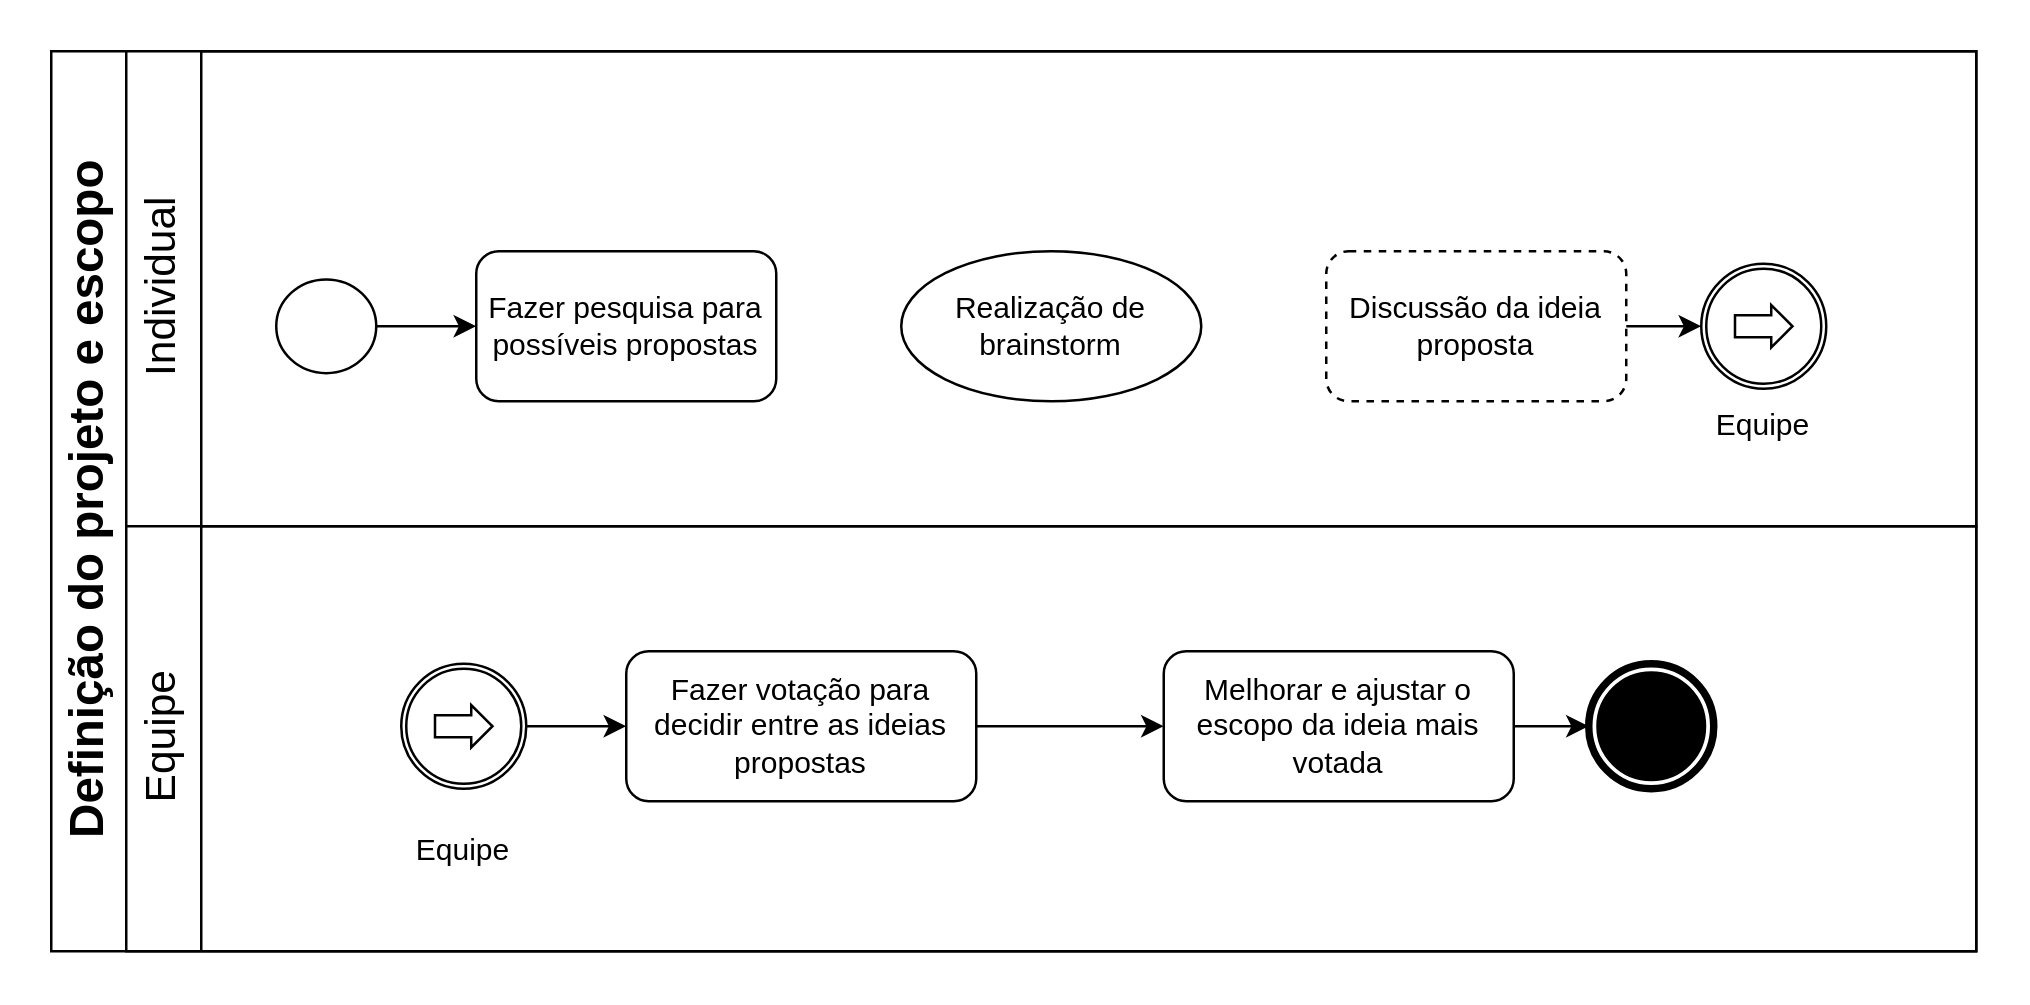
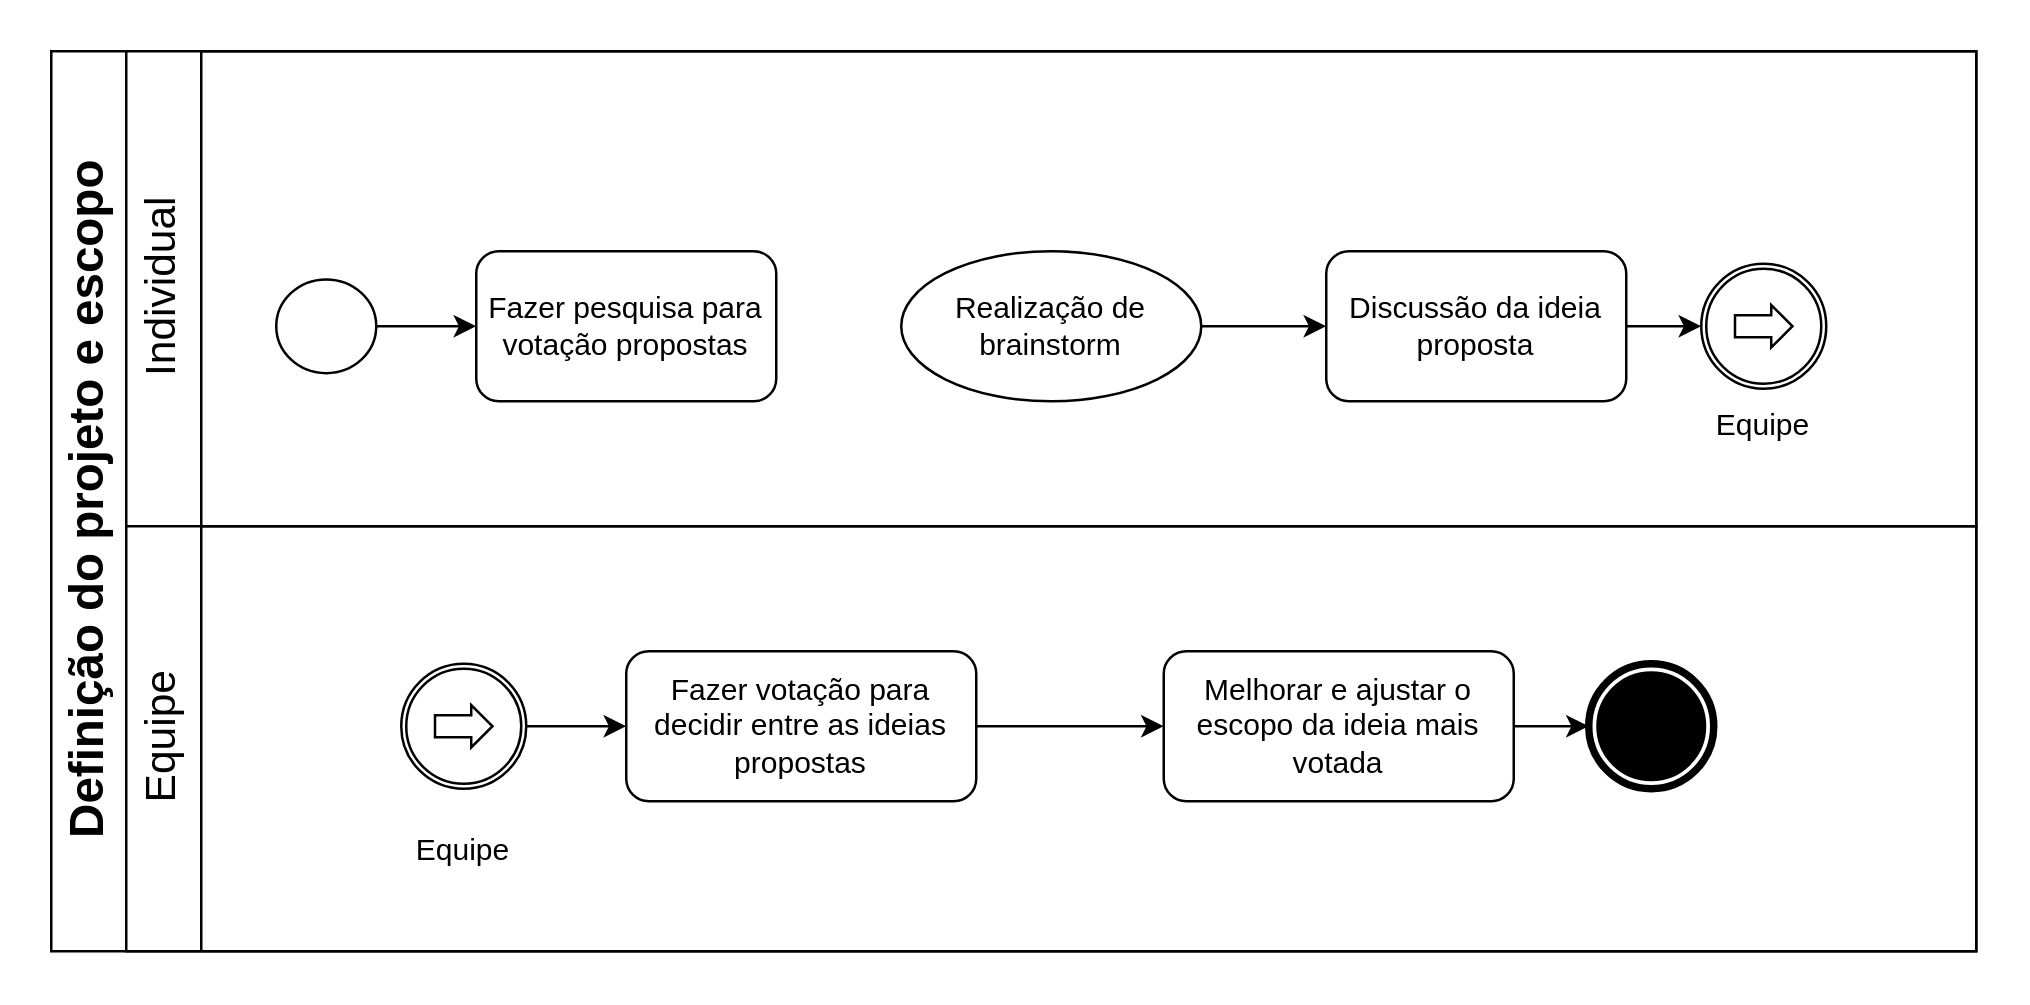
  <mxCell id="0" />
  <mxCell id="1" parent="0" />
  <mxCell id="2" value="&lt;font style=&quot;font-size: 19px&quot;&gt;&lt;font style=&quot;font-size: 19px&quot;&gt;Definição do projeto e escopo&lt;/font&gt;&lt;br&gt;&lt;/font&gt;" style="swimlane;html=1;childLayout=stackLayout;resizeParent=1;resizeParentMax=0;horizontal=0;startSize=30;horizontalStack=0;" vertex="1" parent="1"><mxGeometry x="20" y="20" width="770" height="360" as="geometry" /></mxCell>
  <mxCell id="3" value="&lt;font style=&quot;font-size: 17px&quot;&gt;&lt;span style=&quot;font-weight: normal&quot;&gt;Individual&lt;/span&gt;&lt;/font&gt;" style="swimlane;html=1;startSize=30;horizontal=0;" vertex="1" parent="2"><mxGeometry x="30" width="740" height="190" as="geometry" /></mxCell>
  <mxCell id="4" value="" style="shape=mxgraph.bpmn.shape;html=1;verticalLabelPosition=bottom;labelBackgroundColor=#ffffff;verticalAlign=top;align=center;perimeter=ellipsePerimeter;outlineConnect=0;outline=standard;symbol=general;" vertex="1" parent="3"><mxGeometry x="60" y="91.25" width="40" height="37.5" as="geometry" /></mxCell>
- <mxCell id="5" value="Discussão da ideia proposta" style="rounded=1;whiteSpace=wrap;html=1;dashed=1;" vertex="1" parent="3"><mxGeometry x="480" y="80" width="120" height="60" as="geometry" /></mxCell>
- <mxCell id="6" value="Fazer pesquisa para possíveis propostas" style="rounded=1;whiteSpace=wrap;html=1;" vertex="1" parent="3"><mxGeometry x="140" y="80" width="120" height="60" as="geometry" /></mxCell>
+ <mxCell id="5" value="Discussão da ideia proposta" style="rounded=1;whiteSpace=wrap;html=1;" vertex="1" parent="3"><mxGeometry x="480" y="80" width="120" height="60" as="geometry" /></mxCell>
+ <mxCell id="6" value="Fazer pesquisa para votação propostas" style="rounded=1;whiteSpace=wrap;html=1;" vertex="1" parent="3"><mxGeometry x="140" y="80" width="120" height="60" as="geometry" /></mxCell>
  <mxCell id="7" value="" style="endArrow=classic;html=1;exitX=1;exitY=0.5;exitDx=0;exitDy=0;entryX=0;entryY=0.5;entryDx=0;entryDy=0;" edge="1" parent="3" source="4" target="6"><mxGeometry width="50" height="50" relative="1" as="geometry"><mxPoint x="6" y="140" as="sourcePoint" /><mxPoint x="56" y="90" as="targetPoint" /></mxGeometry></mxCell>
+ <mxCell id="8" value="" style="endArrow=classic;html=1;exitX=1;exitY=0.5;exitDx=0;exitDy=0;entryX=0;entryY=0.5;entryDx=0;entryDy=0;" edge="1" parent="3" source="12" target="5"><mxGeometry width="50" height="50" relative="1" as="geometry"><mxPoint x="403" y="78.755" as="sourcePoint" /><mxPoint x="296" y="30" as="targetPoint" /></mxGeometry></mxCell>
  <mxCell id="9" value="" style="shape=mxgraph.bpmn.shape;html=1;verticalLabelPosition=bottom;labelBackgroundColor=#ffffff;verticalAlign=top;align=center;perimeter=ellipsePerimeter;outlineConnect=0;outline=catching;symbol=link;" vertex="1" parent="3"><mxGeometry x="630" y="85" width="50" height="50" as="geometry" /></mxCell>
  <mxCell id="10" value="" style="endArrow=classic;html=1;exitX=1;exitY=0.5;exitDx=0;exitDy=0;entryX=0;entryY=0.5;entryDx=0;entryDy=0;" edge="1" parent="3" source="5" target="9"><mxGeometry width="50" height="50" relative="1" as="geometry"><mxPoint x="674" y="199.995" as="sourcePoint" /><mxPoint x="640" y="80" as="targetPoint" /></mxGeometry></mxCell>
  <mxCell id="11" value="Equipe" style="text;html=1;strokeColor=none;fillColor=none;align=center;verticalAlign=middle;whiteSpace=wrap;rounded=0;" vertex="1" parent="3"><mxGeometry x="635" y="140" width="40" height="20" as="geometry" /></mxCell>
  <mxCell id="12" value="Realização de brainstorm " style="ellipse;whiteSpace=wrap;html=1;" vertex="1" parent="3"><mxGeometry x="310" y="80" width="120" height="60" as="geometry" /></mxCell>
  <mxCell id="13" value="&lt;font style=&quot;font-size: 17px&quot;&gt;&lt;span style=&quot;font-weight: normal&quot;&gt;Equipe&lt;br&gt;&lt;/span&gt;&lt;/font&gt;" style="swimlane;html=1;startSize=30;horizontal=0;" vertex="1" parent="2"><mxGeometry x="30" y="190" width="740" height="170" as="geometry" /></mxCell>
  <mxCell id="14" value="" style="shape=mxgraph.bpmn.shape;html=1;verticalLabelPosition=bottom;labelBackgroundColor=#ffffff;verticalAlign=top;align=center;perimeter=ellipsePerimeter;outlineConnect=0;outline=catching;symbol=link;" vertex="1" parent="13"><mxGeometry x="110" y="55" width="50" height="50" as="geometry" /></mxCell>
  <mxCell id="15" value="" style="endArrow=classic;html=1;exitX=1;exitY=0.5;exitDx=0;exitDy=0;entryX=0;entryY=0.5;entryDx=0;entryDy=0;" edge="1" parent="13" source="14" target="16"><mxGeometry width="50" height="50" relative="1" as="geometry"><mxPoint x="180" y="155" as="sourcePoint" /><mxPoint x="230" y="80.005" as="targetPoint" /></mxGeometry></mxCell>
  <mxCell id="16" value="Fazer votação para decidir entre as ideias propostas" style="rounded=1;whiteSpace=wrap;html=1;" vertex="1" parent="13"><mxGeometry x="200" y="50" width="140" height="60" as="geometry" /></mxCell>
  <mxCell id="17" value="" style="endArrow=classic;html=1;entryX=0;entryY=0.5;entryDx=0;entryDy=0;exitX=1;exitY=0.5;exitDx=0;exitDy=0;" edge="1" parent="13" source="16" target="19"><mxGeometry width="50" height="50" relative="1" as="geometry"><mxPoint x="900" y="175" as="sourcePoint" /><mxPoint x="530" y="85" as="targetPoint" /></mxGeometry></mxCell>
  <mxCell id="18" value="Equipe" style="text;html=1;strokeColor=none;fillColor=none;align=center;verticalAlign=middle;whiteSpace=wrap;rounded=0;" vertex="1" parent="13"><mxGeometry x="115" y="120" width="40" height="20" as="geometry" /></mxCell>
  <mxCell id="19" value="Melhorar e ajustar o escopo da ideia mais votada" style="rounded=1;whiteSpace=wrap;html=1;" vertex="1" parent="13"><mxGeometry x="415" y="50" width="140" height="60" as="geometry" /></mxCell>
  <mxCell id="20" value="" style="shape=mxgraph.bpmn.shape;html=1;verticalLabelPosition=bottom;labelBackgroundColor=#ffffff;verticalAlign=top;align=center;perimeter=ellipsePerimeter;outlineConnect=0;outline=end;symbol=terminate;" vertex="1" parent="13"><mxGeometry x="585" y="55" width="50" height="50" as="geometry" /></mxCell>
  <mxCell id="21" value="" style="endArrow=classic;html=1;entryX=0;entryY=0.5;entryDx=0;entryDy=0;exitX=1;exitY=0.5;exitDx=0;exitDy=0;" edge="1" parent="13" source="19" target="20"><mxGeometry width="50" height="50" relative="1" as="geometry"><mxPoint x="540" y="45" as="sourcePoint" /><mxPoint x="590" y="-5" as="targetPoint" /></mxGeometry></mxCell>
